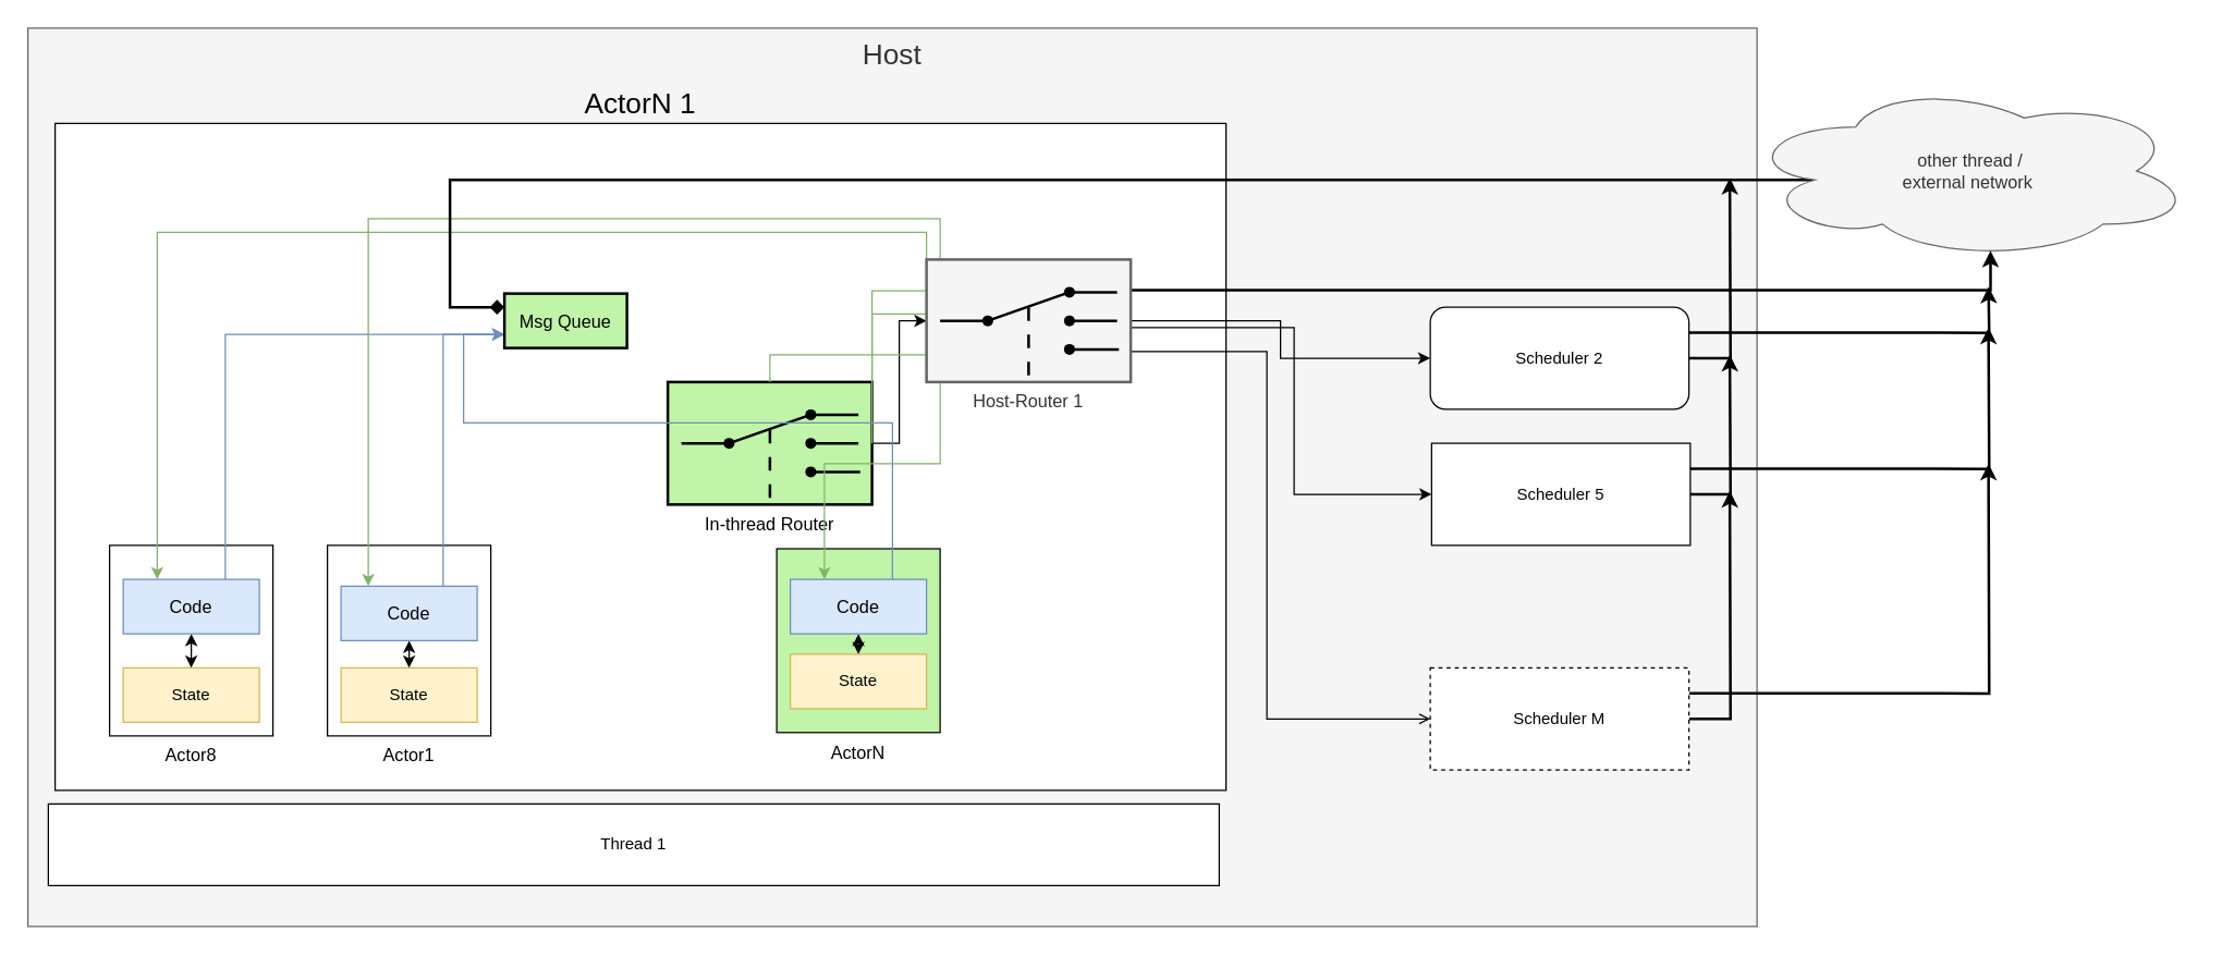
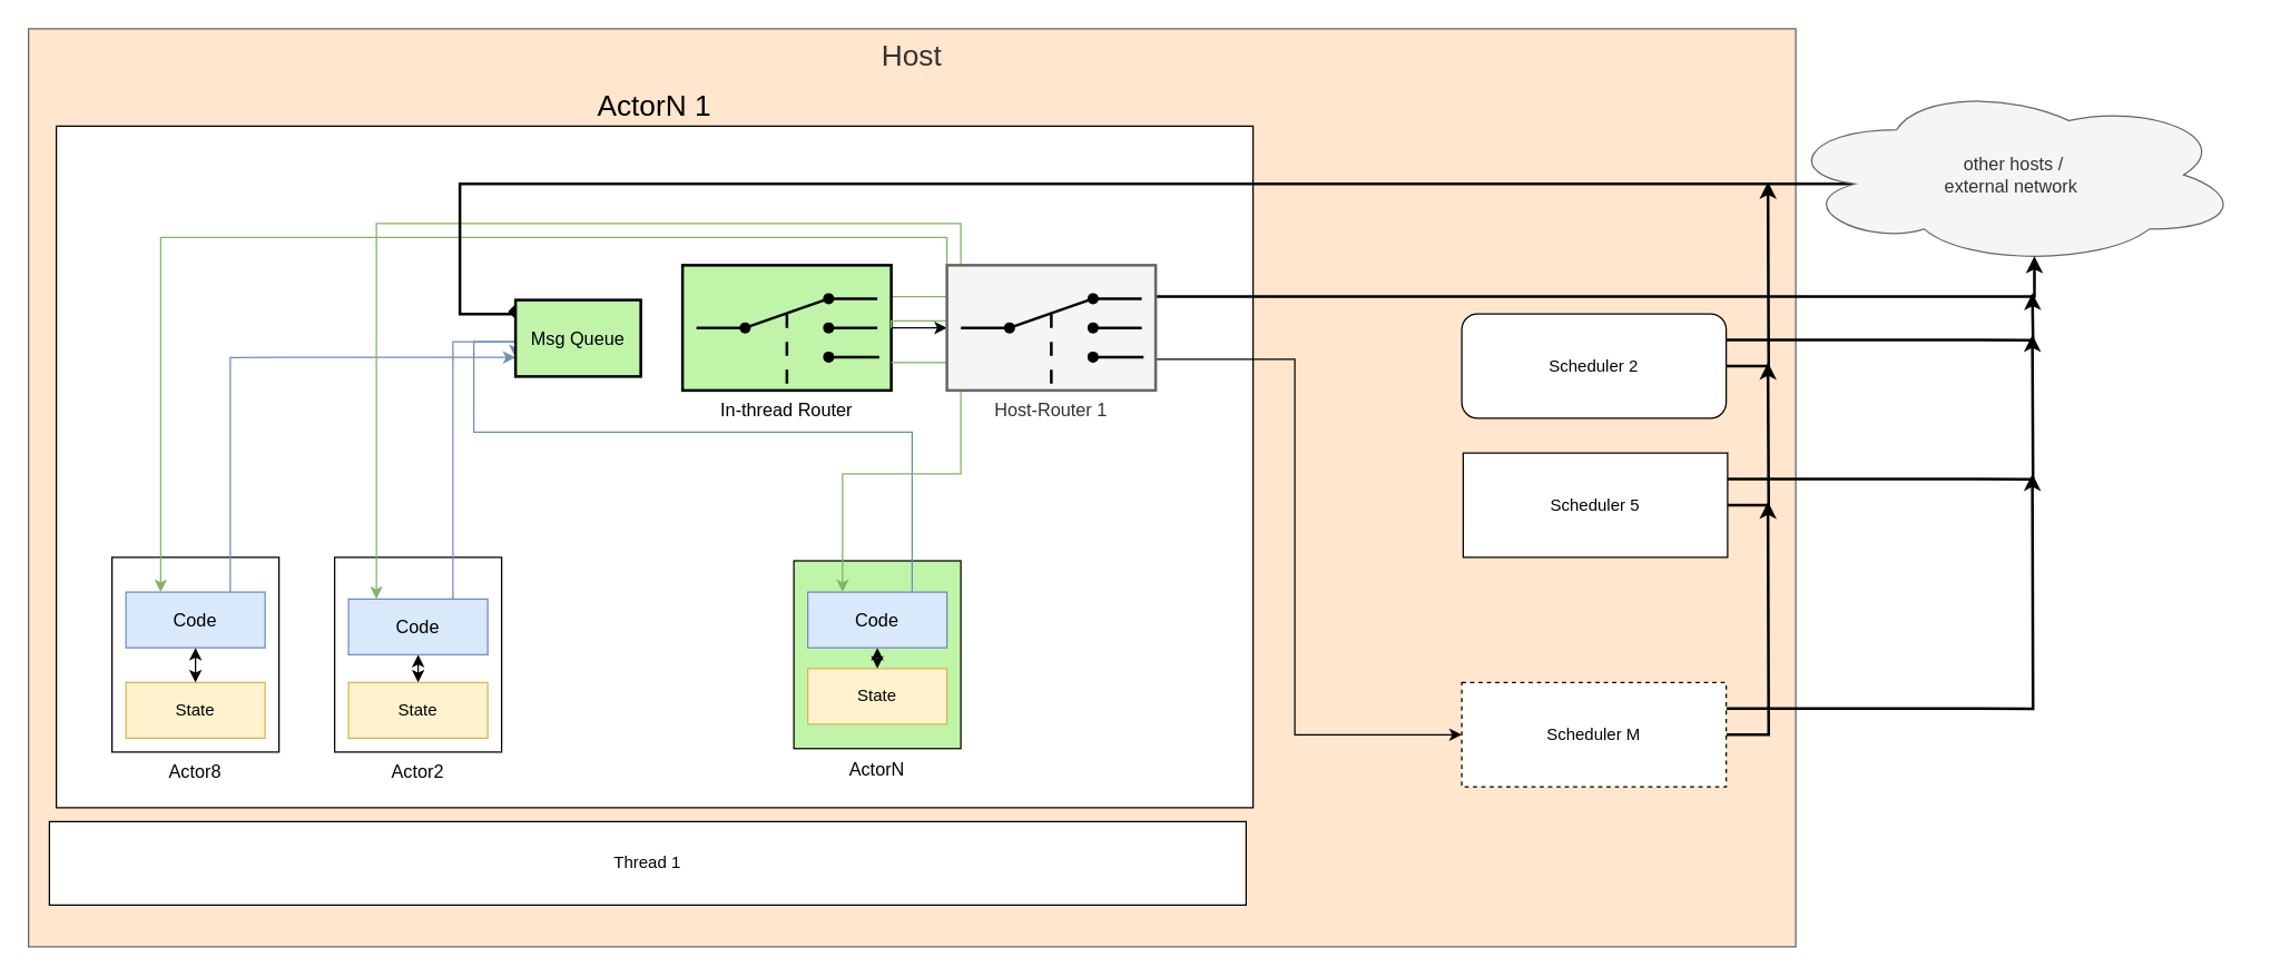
  <mxCell id="0" style=";html=1;" />
  <mxCell id="1" style=";html=1;" parent="0" />
- <mxCell id="2" value="Host" style="rounded=0;whiteSpace=wrap;html=1;fontSize=21;verticalAlign=top;fillColor=#f5f5f5;strokeColor=#666666;fontColor=#333333;" vertex="1" parent="1"><mxGeometry x="20" y="20" width="1270" height="660" as="geometry" /></mxCell>
+ <mxCell id="2" value="Host" style="rounded=0;whiteSpace=wrap;html=1;fontSize=21;verticalAlign=top;fillColor=#ffe6cc;strokeColor=#666666;fontColor=#333333;" vertex="1" parent="1"><mxGeometry x="20" y="20" width="1270" height="660" as="geometry" /></mxCell>
  <mxCell id="3" value="ActorN 1" style="rounded=0;whiteSpace=wrap;html=1;fontSize=21;align=center;verticalAlign=bottom;labelPosition=center;verticalLabelPosition=top;" parent="1" vertex="1"><mxGeometry x="40" y="90" width="860" height="490" as="geometry" /></mxCell>
  <mxCell id="4" value="Actor8" style="rounded=0;whiteSpace=wrap;html=1;fontSize=13;align=center;verticalAlign=top;labelPosition=center;verticalLabelPosition=bottom;" parent="1" vertex="1"><mxGeometry x="80" y="400" width="120" height="140" as="geometry" /></mxCell>
  <mxCell id="5" value="State" style="rounded=0;whiteSpace=wrap;html=1;fillColor=#fff2cc;strokeColor=#d6b656;" parent="1" vertex="1"><mxGeometry x="90" y="490" width="100" height="40" as="geometry" /></mxCell>
  <mxCell id="6" style="edgeStyle=orthogonalEdgeStyle;rounded=0;orthogonalLoop=1;jettySize=auto;html=1;exitX=0.5;exitY=1;exitDx=0;exitDy=0;entryX=0.5;entryY=0;entryDx=0;entryDy=0;fontSize=13;startArrow=classic;startFill=1;" parent="1" source="8" target="5" edge="1"><mxGeometry relative="1" as="geometry" /></mxCell>
  <mxCell id="7" style="edgeStyle=orthogonalEdgeStyle;rounded=0;orthogonalLoop=1;jettySize=auto;html=1;exitX=0.75;exitY=0;exitDx=0;exitDy=0;entryX=0.75;entryY=1;entryDx=0;entryDy=0;startArrow=none;startFill=0;fontSize=13;fillColor=#dae8fc;strokeColor=#6c8ebf;" parent="1" source="8" target="27" edge="1"><mxGeometry relative="1" as="geometry" /></mxCell>
  <mxCell id="8" value="Code" style="rounded=0;whiteSpace=wrap;html=1;fontSize=13;align=center;fillColor=#dae8fc;strokeColor=#6c8ebf;" parent="1" vertex="1"><mxGeometry x="90" y="425" width="100" height="40" as="geometry" /></mxCell>
  <mxCell id="9" style="edgeStyle=orthogonalEdgeStyle;rounded=0;orthogonalLoop=1;jettySize=auto;html=1;exitX=1;exitY=0.25;exitDx=0;exitDy=0;exitPerimeter=0;startArrow=none;startFill=0;fontSize=13;fillColor=#d5e8d4;strokeColor=#82b366;entryX=0.25;entryY=0;entryDx=0;entryDy=0;" parent="1" source="11" target="8" edge="1"><mxGeometry relative="1" as="geometry"><Array as="points"><mxPoint x="680" y="213" /><mxPoint x="680" y="170" /><mxPoint x="115" y="170" /></Array><mxPoint x="110" y="320" as="targetPoint" /></mxGeometry></mxCell>
  <mxCell id="10" style="edgeStyle=orthogonalEdgeStyle;rounded=0;orthogonalLoop=1;jettySize=auto;html=1;exitX=1;exitY=0.5;exitDx=0;exitDy=0;exitPerimeter=0;entryX=0;entryY=0.5;entryDx=0;entryDy=0;entryPerimeter=0;endArrow=classic;endFill=1;strokeColor=#000000;strokeWidth=1;" edge="1" parent="1" source="11" target="32"><mxGeometry relative="1" as="geometry" /></mxCell>
- <mxCell id="11" value="In-thread Router" style="strokeWidth=2;outlineConnect=0;dashed=0;align=center;fontSize=13;fillColor=#c0f5a9;verticalLabelPosition=bottom;verticalAlign=top;shape=mxgraph.eip.dynamic_router;" parent="1" vertex="1"><mxGeometry x="490" y="280" width="150" height="90" as="geometry" /></mxCell>
- <mxCell id="12" value="Actor1" style="rounded=0;whiteSpace=wrap;html=1;fontSize=13;align=center;verticalAlign=top;labelPosition=center;verticalLabelPosition=bottom;" parent="1" vertex="1"><mxGeometry x="240" y="400" width="120" height="140" as="geometry" /></mxCell>
+ <mxCell id="11" value="In-thread Router" style="strokeWidth=2;outlineConnect=0;dashed=0;align=center;fontSize=13;fillColor=#c0f5a9;verticalLabelPosition=bottom;verticalAlign=top;shape=mxgraph.eip.dynamic_router;" parent="1" vertex="1"><mxGeometry x="490" y="190" width="150" height="90" as="geometry" /></mxCell>
+ <mxCell id="12" value="Actor2" style="rounded=0;whiteSpace=wrap;html=1;fontSize=13;align=center;verticalAlign=top;labelPosition=center;verticalLabelPosition=bottom;" parent="1" vertex="1"><mxGeometry x="240" y="400" width="120" height="140" as="geometry" /></mxCell>
  <mxCell id="13" value="State" style="rounded=0;whiteSpace=wrap;html=1;fillColor=#fff2cc;strokeColor=#d6b656;" parent="1" vertex="1"><mxGeometry x="250" y="490" width="100" height="40" as="geometry" /></mxCell>
  <mxCell id="14" style="edgeStyle=orthogonalEdgeStyle;rounded=0;orthogonalLoop=1;jettySize=auto;html=1;exitX=0.5;exitY=1;exitDx=0;exitDy=0;entryX=0.5;entryY=0;entryDx=0;entryDy=0;fontSize=13;startArrow=classic;startFill=1;" parent="1" source="15" target="13" edge="1"><mxGeometry relative="1" as="geometry" /></mxCell>
  <mxCell id="15" value="Code" style="rounded=0;whiteSpace=wrap;html=1;fontSize=13;align=center;fillColor=#dae8fc;strokeColor=#6c8ebf;" parent="1" vertex="1"><mxGeometry x="250" y="430" width="100" height="40" as="geometry" /></mxCell>
  <mxCell id="16" value="ActorN" style="rounded=0;whiteSpace=wrap;html=1;fontSize=13;align=center;verticalAlign=top;labelPosition=center;verticalLabelPosition=bottom;fillColor=#c0f5a9;" parent="1" vertex="1"><mxGeometry x="570" y="402.5" width="120" height="135" as="geometry" /></mxCell>
  <mxCell id="17" value="State" style="rounded=0;whiteSpace=wrap;html=1;fillColor=#fff2cc;strokeColor=#d6b656;" parent="1" vertex="1"><mxGeometry x="580" y="480" width="100" height="40" as="geometry" /></mxCell>
  <mxCell id="18" style="edgeStyle=orthogonalEdgeStyle;rounded=0;orthogonalLoop=1;jettySize=auto;html=1;exitX=0.5;exitY=1;exitDx=0;exitDy=0;entryX=0.5;entryY=0;entryDx=0;entryDy=0;fontSize=13;startArrow=classic;startFill=1;" parent="1" source="19" target="17" edge="1"><mxGeometry relative="1" as="geometry" /></mxCell>
  <mxCell id="19" value="Code" style="rounded=0;whiteSpace=wrap;html=1;fontSize=13;align=center;fillColor=#dae8fc;strokeColor=#6c8ebf;" parent="1" vertex="1"><mxGeometry x="580" y="425" width="100" height="40" as="geometry" /></mxCell>
  <mxCell id="20" style="edgeStyle=orthogonalEdgeStyle;rounded=0;orthogonalLoop=1;jettySize=auto;html=1;startArrow=none;startFill=0;fontSize=13;fillColor=#dae8fc;strokeColor=#6c8ebf;exitX=0.75;exitY=0;exitDx=0;exitDy=0;entryX=0.75;entryY=1;entryDx=0;entryDy=0;" parent="1" source="15" target="27" edge="1"><mxGeometry relative="1" as="geometry"><mxPoint x="330" y="420" as="sourcePoint" /><mxPoint x="330" y="245" as="targetPoint" /><Array as="points"><mxPoint x="325" y="245" /></Array></mxGeometry></mxCell>
  <mxCell id="21" style="edgeStyle=orthogonalEdgeStyle;rounded=0;orthogonalLoop=1;jettySize=auto;html=1;exitX=0.75;exitY=0;exitDx=0;exitDy=0;startArrow=none;startFill=0;fontSize=13;entryX=0.75;entryY=1;entryDx=0;entryDy=0;fillColor=#dae8fc;strokeColor=#6c8ebf;" parent="1" source="19" target="27" edge="1"><mxGeometry relative="1" as="geometry"><mxPoint x="185" y="440" as="sourcePoint" /><mxPoint x="300" y="230" as="targetPoint" /><Array as="points"><mxPoint x="655" y="310" /><mxPoint x="340" y="310" /><mxPoint x="340" y="245" /></Array></mxGeometry></mxCell>
  <mxCell id="22" style="edgeStyle=orthogonalEdgeStyle;rounded=0;orthogonalLoop=1;jettySize=auto;html=1;startArrow=none;startFill=0;fontSize=13;entryX=0.25;entryY=0;entryDx=0;entryDy=0;fillColor=#d5e8d4;strokeColor=#82b366;" parent="1" target="19" edge="1" source="11"><mxGeometry relative="1" as="geometry"><mxPoint x="560" y="260" as="sourcePoint" /><mxPoint x="600" y="320" as="targetPoint" /><Array as="points"><mxPoint x="690" y="260" /><mxPoint x="690" y="340" /><mxPoint x="605" y="340" /></Array></mxGeometry></mxCell>
  <mxCell id="23" style="edgeStyle=orthogonalEdgeStyle;rounded=0;orthogonalLoop=1;jettySize=auto;html=1;exitX=1;exitY=0.5;exitDx=0;exitDy=0;exitPerimeter=0;startArrow=none;startFill=0;fontSize=13;fillColor=#d5e8d4;strokeColor=#82b366;" parent="1" source="11" edge="1"><mxGeometry relative="1" as="geometry"><mxPoint x="570" y="222.5" as="sourcePoint" /><mxPoint x="270" y="430" as="targetPoint" /><Array as="points"><mxPoint x="640" y="230" /><mxPoint x="690" y="230" /><mxPoint x="690" y="160" /><mxPoint x="270" y="160" /></Array></mxGeometry></mxCell>
  <mxCell id="24" style="edgeStyle=orthogonalEdgeStyle;rounded=0;orthogonalLoop=1;jettySize=auto;html=1;exitX=0.16;exitY=0.55;exitDx=0;exitDy=0;exitPerimeter=0;entryX=0.25;entryY=1;entryDx=0;entryDy=0;endArrow=diamond;endFill=1;strokeColor=#000000;strokeWidth=2;" edge="1" parent="1" source="25" target="27"><mxGeometry relative="1" as="geometry"><Array as="points"><mxPoint x="330" y="132" /><mxPoint x="330" y="225" /></Array></mxGeometry></mxCell>
- <mxCell id="25" value="&amp;nbsp;other thread /&lt;br&gt;external network" style="ellipse;shape=cloud;whiteSpace=wrap;html=1;fontSize=13;align=center;fillColor=#f5f5f5;strokeColor=#666666;fontColor=#333333;" parent="1" vertex="1"><mxGeometry x="1280" y="60" width="330" height="130" as="geometry" /></mxCell>
+ <mxCell id="25" value="&amp;nbsp;other hosts /&lt;br&gt;external network" style="ellipse;shape=cloud;whiteSpace=wrap;html=1;fontSize=13;align=center;fillColor=#f5f5f5;strokeColor=#666666;fontColor=#333333;" parent="1" vertex="1"><mxGeometry x="1280" y="60" width="330" height="130" as="geometry" /></mxCell>
  <mxCell id="26" value="Thread 1" style="rounded=0;whiteSpace=wrap;html=1;" vertex="1" parent="1"><mxGeometry x="35" y="590" width="860" height="60" as="geometry" /></mxCell>
- <mxCell id="27" value="Msg Queue" style="strokeWidth=2;dashed=0;align=center;fontSize=13;shape=rect;fillColor=#c0f5a9;verticalLabelPosition=middle;verticalAlign=middle;horizontal=1;labelPosition=center;direction=south;labelBorderColor=none;" vertex="1" parent="1"><mxGeometry x="370" y="215" width="90" height="40" as="geometry" /></mxCell>
- <mxCell id="28" style="edgeStyle=orthogonalEdgeStyle;rounded=0;orthogonalLoop=1;jettySize=auto;html=1;entryX=0;entryY=0.5;entryDx=0;entryDy=0;endArrow=classic;endFill=1;strokeColor=#000000;strokeWidth=1;" edge="1" parent="1" source="32" target="38"><mxGeometry relative="1" as="geometry"><Array as="points"><mxPoint x="950" y="240" /><mxPoint x="950" y="363" /></Array></mxGeometry></mxCell>
- <mxCell id="29" style="edgeStyle=orthogonalEdgeStyle;rounded=0;orthogonalLoop=1;jettySize=auto;html=1;exitX=1;exitY=0.75;exitDx=0;exitDy=0;exitPerimeter=0;entryX=0;entryY=0.5;entryDx=0;entryDy=0;endArrow=open;endFill=1;strokeColor=#000000;strokeWidth=1;" edge="1" parent="1" source="32" target="41"><mxGeometry relative="1" as="geometry"><Array as="points"><mxPoint x="930" y="258" /><mxPoint x="930" y="528" /></Array></mxGeometry></mxCell>
+ <mxCell id="27" value="Msg Queue" style="strokeWidth=2;dashed=0;align=center;fontSize=13;shape=rect;fillColor=#c0f5a9;verticalLabelPosition=middle;verticalAlign=middle;horizontal=1;labelPosition=center;direction=south;labelBorderColor=none;" vertex="1" parent="1"><mxGeometry x="370" y="215" width="90" height="55" as="geometry" /></mxCell>
+ <mxCell id="29" style="edgeStyle=orthogonalEdgeStyle;rounded=0;orthogonalLoop=1;jettySize=auto;html=1;exitX=1;exitY=0.75;exitDx=0;exitDy=0;exitPerimeter=0;entryX=0;entryY=0.5;entryDx=0;entryDy=0;endArrow=classic;endFill=1;strokeColor=#000000;strokeWidth=1;" edge="1" parent="1" source="32" target="41"><mxGeometry relative="1" as="geometry"><Array as="points"><mxPoint x="930" y="258" /><mxPoint x="930" y="528" /></Array></mxGeometry></mxCell>
  <mxCell id="30" style="edgeStyle=orthogonalEdgeStyle;rounded=0;orthogonalLoop=1;jettySize=auto;html=1;exitX=1;exitY=0.25;exitDx=0;exitDy=0;exitPerimeter=0;entryX=0.55;entryY=0.95;entryDx=0;entryDy=0;entryPerimeter=0;endArrow=classic;endFill=1;strokeColor=#000000;strokeWidth=2;" edge="1" parent="1" source="32" target="25"><mxGeometry relative="1" as="geometry"><Array as="points"><mxPoint x="1462" y="213" /></Array></mxGeometry></mxCell>
- <mxCell id="31" style="edgeStyle=orthogonalEdgeStyle;rounded=0;orthogonalLoop=1;jettySize=auto;html=1;exitX=1;exitY=0.5;exitDx=0;exitDy=0;exitPerimeter=0;entryX=0;entryY=0.5;entryDx=0;entryDy=0;endArrow=classic;endFill=1;strokeColor=#000000;strokeWidth=1;" edge="1" parent="1" source="32" target="35"><mxGeometry relative="1" as="geometry" /></mxCell>
  <mxCell id="32" value="Host-Router 1" style="strokeWidth=2;outlineConnect=0;dashed=0;align=center;fontSize=13;fillColor=#f5f5f5;verticalLabelPosition=bottom;verticalAlign=top;shape=mxgraph.eip.dynamic_router;strokeColor=#666666;fontColor=#333333;" vertex="1" parent="1"><mxGeometry x="680" y="190" width="150" height="90" as="geometry" /></mxCell>
  <mxCell id="33" style="edgeStyle=orthogonalEdgeStyle;rounded=0;orthogonalLoop=1;jettySize=auto;html=1;exitX=1;exitY=0.5;exitDx=0;exitDy=0;endArrow=classic;endFill=1;strokeColor=#000000;strokeWidth=2;fontSize=21;" edge="1" parent="1" source="35"><mxGeometry relative="1" as="geometry"><mxPoint x="1270" y="130" as="targetPoint" /></mxGeometry></mxCell>
  <mxCell id="34" style="edgeStyle=orthogonalEdgeStyle;rounded=0;orthogonalLoop=1;jettySize=auto;html=1;exitX=1;exitY=0.25;exitDx=0;exitDy=0;endArrow=classic;endFill=1;strokeColor=#000000;strokeWidth=2;fontSize=21;" edge="1" parent="1" source="35"><mxGeometry relative="1" as="geometry"><mxPoint x="1460" y="210" as="targetPoint" /></mxGeometry></mxCell>
  <mxCell id="35" value="Scheduler 2" style="whiteSpace=wrap;html=1;rounded=1;" vertex="1" parent="1"><mxGeometry x="1050" y="225" width="190" height="75" as="geometry" /></mxCell>
  <mxCell id="36" style="edgeStyle=orthogonalEdgeStyle;rounded=0;orthogonalLoop=1;jettySize=auto;html=1;exitX=1;exitY=0.5;exitDx=0;exitDy=0;endArrow=classic;endFill=1;strokeColor=#000000;strokeWidth=2;fontSize=21;" edge="1" parent="1" source="38"><mxGeometry relative="1" as="geometry"><mxPoint x="1270" y="260" as="targetPoint" /></mxGeometry></mxCell>
  <mxCell id="37" style="edgeStyle=orthogonalEdgeStyle;rounded=0;orthogonalLoop=1;jettySize=auto;html=1;exitX=1;exitY=0.25;exitDx=0;exitDy=0;endArrow=classic;endFill=1;strokeColor=#000000;strokeWidth=2;fontSize=21;" edge="1" parent="1" source="38"><mxGeometry relative="1" as="geometry"><mxPoint x="1460" y="240" as="targetPoint" /></mxGeometry></mxCell>
  <mxCell id="38" value="Scheduler 5" style="rounded=0;whiteSpace=wrap;html=1;" vertex="1" parent="1"><mxGeometry x="1051" y="325" width="190" height="75" as="geometry" /></mxCell>
  <mxCell id="39" style="edgeStyle=orthogonalEdgeStyle;rounded=0;orthogonalLoop=1;jettySize=auto;html=1;exitX=1;exitY=0.5;exitDx=0;exitDy=0;endArrow=classic;endFill=1;strokeColor=#000000;strokeWidth=2;fontSize=21;" edge="1" parent="1" source="41"><mxGeometry relative="1" as="geometry"><mxPoint x="1270" y="360" as="targetPoint" /></mxGeometry></mxCell>
  <mxCell id="40" style="edgeStyle=orthogonalEdgeStyle;rounded=0;orthogonalLoop=1;jettySize=auto;html=1;exitX=1;exitY=0.25;exitDx=0;exitDy=0;endArrow=classic;endFill=1;strokeColor=#000000;strokeWidth=2;fontSize=21;" edge="1" parent="1" source="41"><mxGeometry relative="1" as="geometry"><mxPoint x="1460" y="340" as="targetPoint" /></mxGeometry></mxCell>
  <mxCell id="41" value="Scheduler M" style="rounded=0;whiteSpace=wrap;html=1;dashed=1;" vertex="1" parent="1"><mxGeometry x="1050" y="490" width="190" height="75" as="geometry" /></mxCell>
